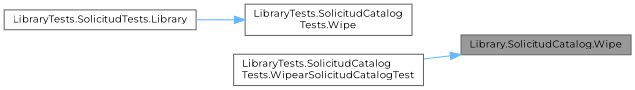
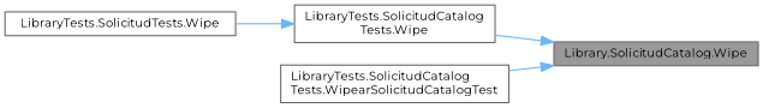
  digraph {
    fontname=Montserrat
    rankdir=RL
    node [color=grey40 fillcolor=white fontname=Montserrat fontsize=10 shape=box style=filled]
    edge [color=steelblue1 dir=back fontname=Montserrat fontsize=10 labelfontname=Helvetica labelfontsize=10 style=solid]
    n1 [color=gray40 fillcolor=grey60 fontcolor=black height=0.2 label="Library.SolicitudCatalog.Wipe" width=0.4]
    n2 [height=0.2 label="LibraryTests.SolicitudCatalog\lTests.Wipe" width=0.4]
    n3 [height=0.2 label="LibraryTests.SolicitudCatalog\lTests.WipearSolicitudCatalogTest" width=0.4]
-   n4 [height=0.2 label="LibraryTests.SolicitudTests.Library" width=0.4]
+   n4 [height=0.2 label="LibraryTests.SolicitudTests.Wipe" width=0.4]
+   n1 -> n2
    n1 -> n3
    n2 -> n4
  }
